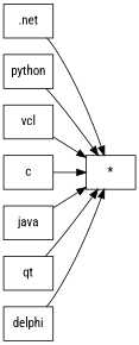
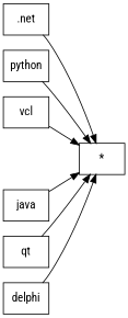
  digraph {
    fontname="Roboto Condensed"
    rankdir=LR
    node [fontname="Roboto Condensed" shape=record]
    edge [fontname="Roboto Condensed"]
    n1 [label="{*}"]
    n2 [label="{.net}"]
    n3 [label="{python}"]
    n4 [label="{vcl}"]
-   n5 [label="{c}"]
    n6 [label="{java}"]
    n7 [label="{qt}"]
    n8 [label="{delphi}"]
    subgraph sub_1 {
      n1
      n2
      n3
      n4
-     n5
      n6
      n7
      n8
    }
    n2 -> n1
    n3 -> n1
    n4 -> n1
-   n5 -> n1
    n6 -> n1
    n7 -> n1
    n8 -> n1
  }
